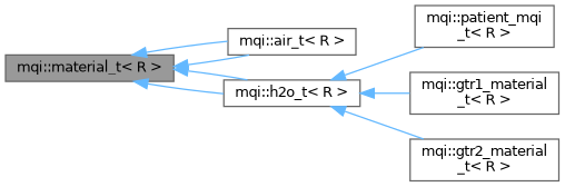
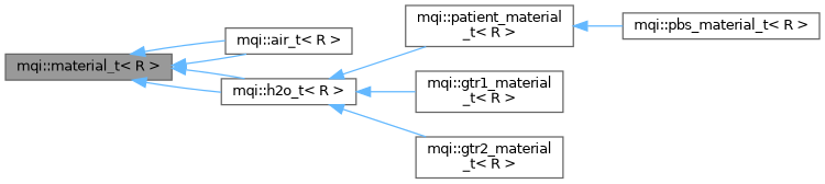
  digraph {
    rankdir=LR
    node [color=gray40 fillcolor=white fontname=Helvetica fontsize=10 shape=box style=filled]
    edge [color=steelblue1 dir=back fontname=Helvetica fontsize=10 labelfontname=Helvetica labelfontsize=10 style=solid]
    n1 [fillcolor=grey60 fontcolor=black height=0.2 label="mqi::material_t\< R \>" width=0.4]
    n2 [height=0.2 label="mqi::air_t\< R \>" width=0.4]
    n3 [height=0.2 label="mqi::h2o_t\< R \>" width=0.4]
-   n4 [height=0.2 label="mqi::patient_mqi\l_t\< R \>" width=0.4]
+   n4 [height=0.2 label="mqi::patient_material\l_t\< R \>" width=0.4]
    n5 [height=0.2 label="mqi::gtr1_material\l_t\< R \>" width=0.4]
    n6 [height=0.2 label="mqi::gtr2_material\l_t\< R \>" width=0.4]
+   n7 [height=0.2 label="mqi::pbs_material_t\< R \>" width=0.4]
    n1 -> n2
    n1 -> n2
    n1 -> n3
    n1 -> n3
    n3 -> n4
    n3 -> n5
    n3 -> n6
+   n4 -> n7
  }
